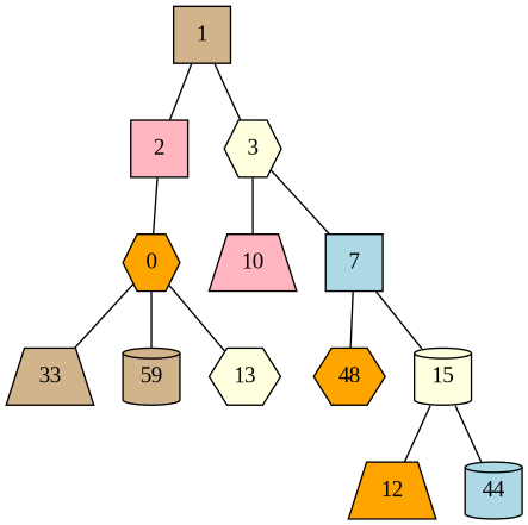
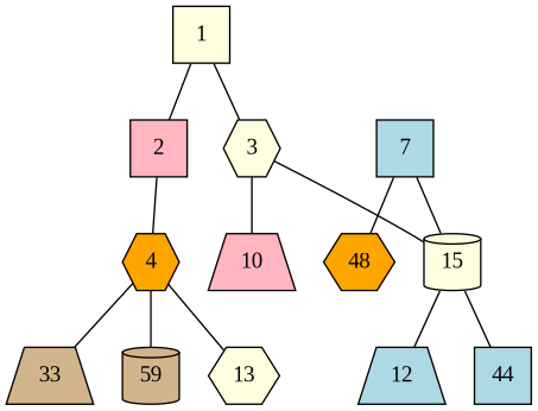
  graph {
    fontname="Liberation Serif"
    ordering=out
    node [fillcolor=lightyellow fontname="Liberation Serif" shape=hexagon style=filled]
    edge [fontname="Liberation Serif"]
-   1 [fillcolor=tan shape=box width=0.5]
+   1 [shape=box width=0.5]
    2 [fillcolor=lightpink shape=box width=0.5]
    3 [width=0.5]
-   4 [fillcolor=orange width=0.5 label=0]
+   4 [fillcolor=orange width=0.5]
    n5 [fillcolor=lightpink label=10 shape=trapezium width=0.5]
    7 [fillcolor=lightblue shape=box width=0.5]
    n7 [fillcolor=tan label=33 shape=trapezium width=0.5]
    n8 [fillcolor=tan label=59 shape=cylinder width=0.5]
    n9 [label=13 width=0.5]
    n10 [fillcolor=orange label=48 width=0.5]
    15 [shape=cylinder width=0.5]
-   n12 [fillcolor=orange label=12 shape=trapezium width=0.5]
-   n13 [fillcolor=lightblue label=44 shape=cylinder width=0.5]
+   n12 [fillcolor=lightblue label=12 shape=trapezium width=0.5]
+   n13 [fillcolor=lightblue label=44 shape=box width=0.5]
    1 -- 2
    1 -- 3
    2 -- 4
    3 -- n5
-   3 -- 7
+   3 -- 15
    4 -- n7
    4 -- n8
    4 -- n9
    7 -- n10
    7 -- 15
    15 -- n12
    15 -- n13
  }
